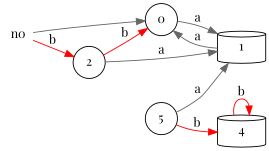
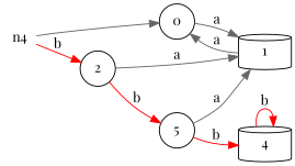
  digraph {
    fontname="Playfair Display"
    rankdir=LR
    node [fontname="Playfair Display" shape=circle]
    edge [color=gray40 fontname="Playfair Display"]
-   n0 [height=0 shape=none width=0]
+   n0 [height=0 shape=none width=0 label=n4]
    0
    2
    1 [shape=cylinder]
    5
    4 [shape=cylinder]
    n0 -> 0
    n0 -> 2 [color=red label=b]
    0 -> 1 [label=a]
    2 -> 1 [label=a]
-   2 -> 0 [color=red label=b]
+   2 -> 5 [color=red label=b]
    1 -> 0 [label=a]
    5 -> 1 [label=a]
    5 -> 4 [color=red label=b]
    4 -> 4 [color=red label=b]
  }
